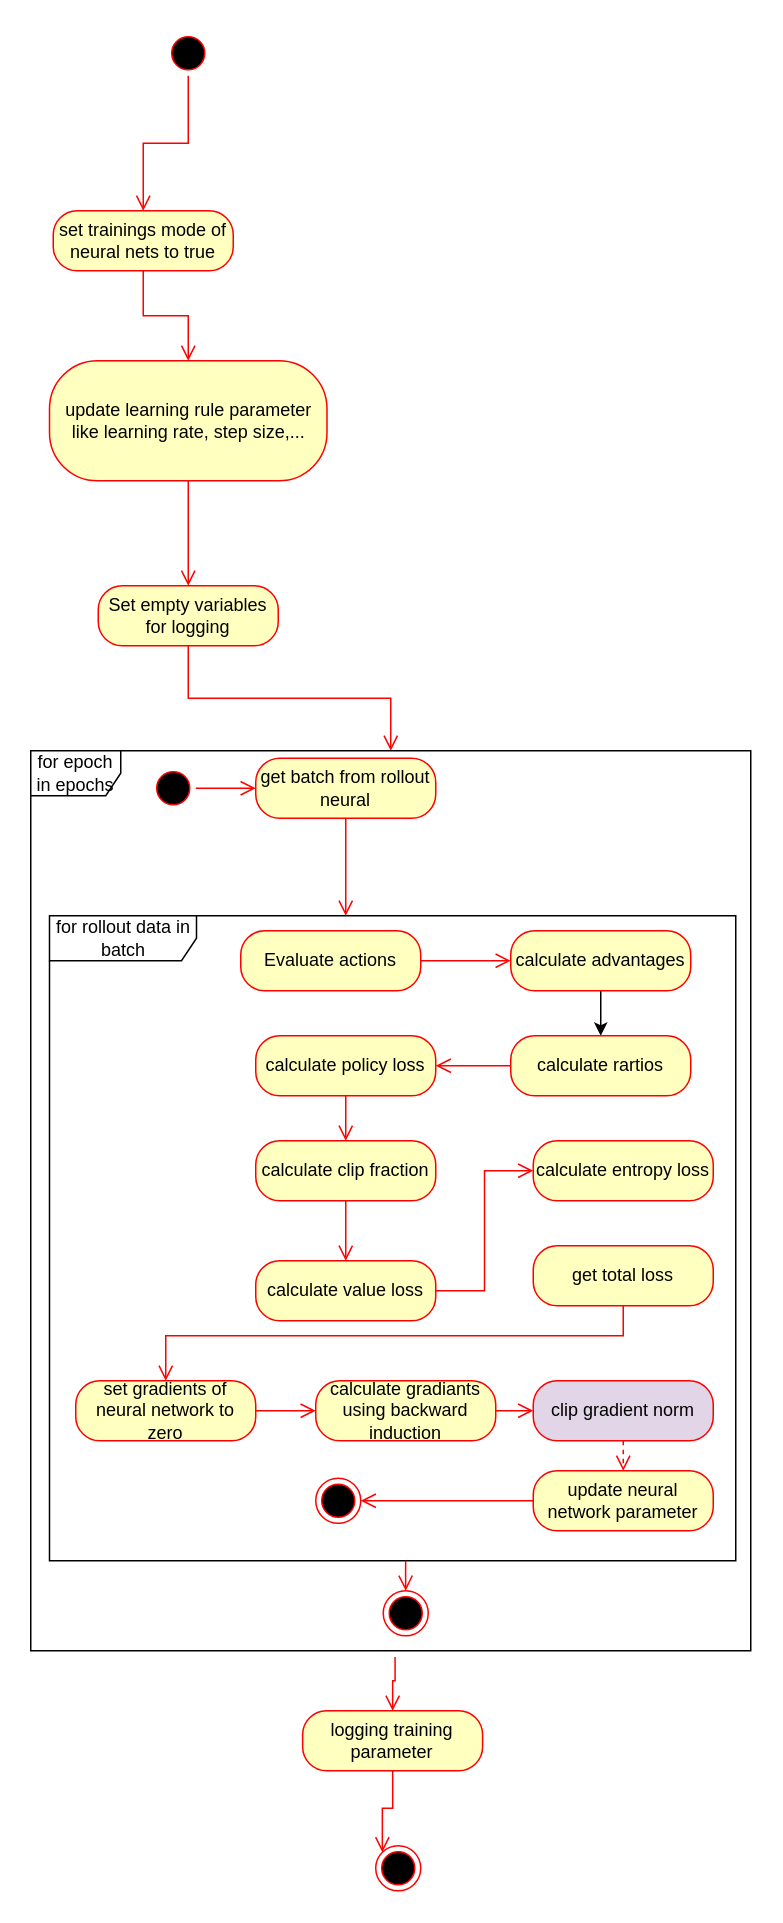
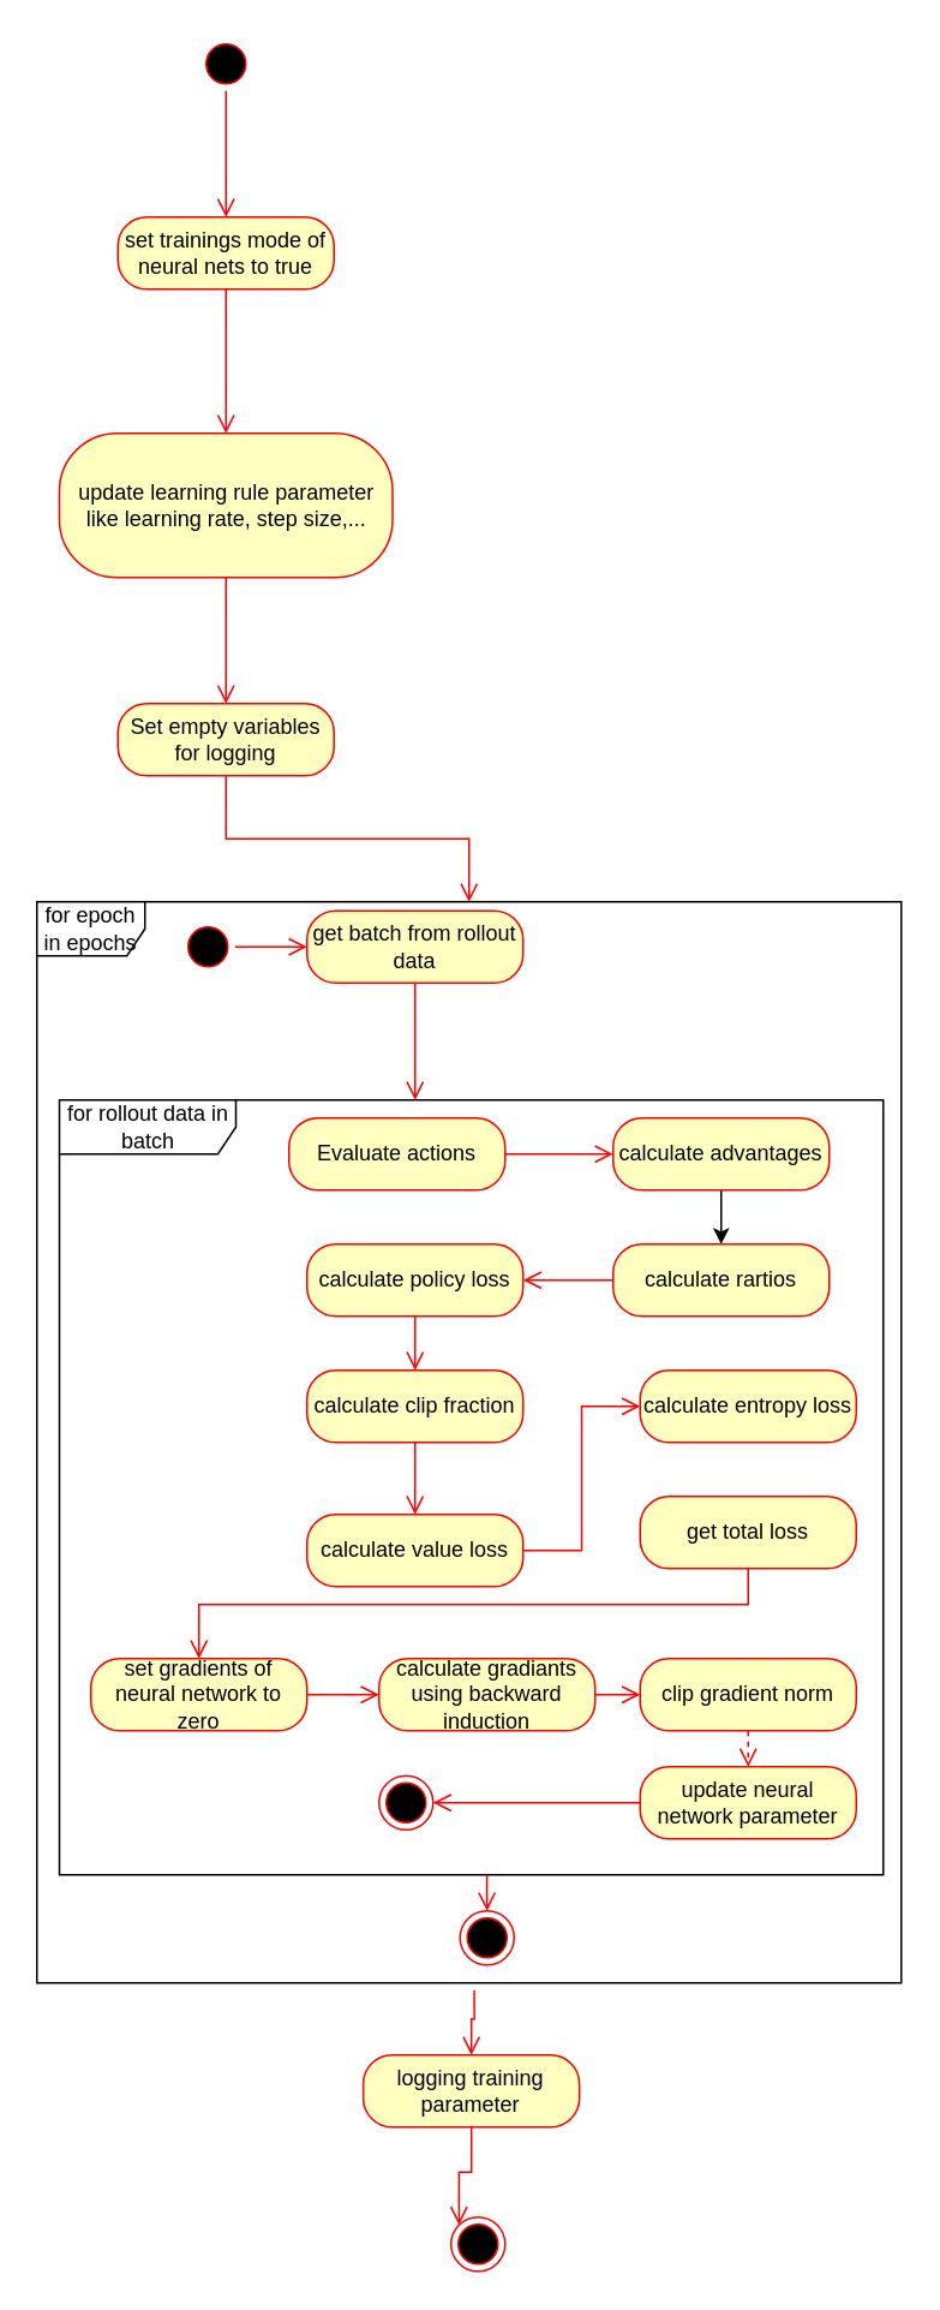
  <mxCell id="0" />
  <mxCell id="1" parent="0" />
  <mxCell id="2" value="" style="ellipse;html=1;shape=startState;fillColor=#000000;strokeColor=#ff0000;" vertex="1" parent="1"><mxGeometry x="110" y="20" width="30" height="30" as="geometry" /></mxCell>
  <mxCell id="3" value="" style="edgeStyle=orthogonalEdgeStyle;html=1;verticalAlign=bottom;endArrow=open;endSize=8;strokeColor=#ff0000;rounded=0;entryX=0.5;entryY=0;entryDx=0;entryDy=0;" edge="1" source="2" parent="1" target="4"><mxGeometry relative="1" as="geometry"><mxPoint x="125" y="110" as="targetPoint" /></mxGeometry></mxCell>
- <mxCell id="4" value="set trainings mode of neural nets to true" style="rounded=1;whiteSpace=wrap;html=1;arcSize=40;fontColor=#000000;fillColor=#ffffc0;strokeColor=#ff0000;" vertex="1" parent="1"><mxGeometry x="35" y="140" width="120" height="40" as="geometry" /></mxCell>
+ <mxCell id="4" value="set trainings mode of neural nets to true" style="rounded=1;whiteSpace=wrap;html=1;arcSize=40;fontColor=#000000;fillColor=#ffffc0;strokeColor=#ff0000;" vertex="1" parent="1"><mxGeometry x="65" y="120" width="120" height="40" as="geometry" /></mxCell>
  <mxCell id="5" value="" style="edgeStyle=orthogonalEdgeStyle;html=1;verticalAlign=bottom;endArrow=open;endSize=8;strokeColor=#ff0000;rounded=0;entryX=0.5;entryY=0;entryDx=0;entryDy=0;" edge="1" source="4" parent="1" target="6"><mxGeometry relative="1" as="geometry"><mxPoint x="125" y="220" as="targetPoint" /></mxGeometry></mxCell>
  <mxCell id="6" value="update learning rule parameter like learning rate, step size,..." style="rounded=1;whiteSpace=wrap;html=1;arcSize=40;fontColor=#000000;fillColor=#ffffc0;strokeColor=#ff0000;" vertex="1" parent="1"><mxGeometry x="32.5" y="240" width="185" height="80" as="geometry" /></mxCell>
  <mxCell id="7" value="" style="edgeStyle=orthogonalEdgeStyle;html=1;verticalAlign=bottom;endArrow=open;endSize=8;strokeColor=#ff0000;rounded=0;" edge="1" source="6" parent="1" target="8"><mxGeometry relative="1" as="geometry"><mxPoint x="125" y="340" as="targetPoint" /></mxGeometry></mxCell>
  <mxCell id="8" value="Set empty variables for logging" style="rounded=1;whiteSpace=wrap;html=1;arcSize=40;fontColor=#000000;fillColor=#ffffc0;strokeColor=#ff0000;" vertex="1" parent="1"><mxGeometry x="65" y="390" width="120" height="40" as="geometry" /></mxCell>
  <mxCell id="9" value="" style="edgeStyle=orthogonalEdgeStyle;html=1;verticalAlign=bottom;endArrow=open;endSize=8;strokeColor=#ff0000;rounded=0;" edge="1" source="8" parent="1" target="10"><mxGeometry relative="1" as="geometry"><mxPoint x="150" y="490" as="targetPoint" /></mxGeometry></mxCell>
  <mxCell id="10" value="for epoch in epochs" style="shape=umlFrame;whiteSpace=wrap;html=1;pointerEvents=0;" vertex="1" parent="1"><mxGeometry x="20" y="500" width="480" height="600" as="geometry" /></mxCell>
  <mxCell id="11" value="" style="ellipse;html=1;shape=startState;fillColor=#000000;strokeColor=#ff0000;" vertex="1" parent="1"><mxGeometry x="100" y="510" width="30" height="30" as="geometry" /></mxCell>
  <mxCell id="12" value="" style="edgeStyle=orthogonalEdgeStyle;html=1;verticalAlign=bottom;endArrow=open;endSize=8;strokeColor=#ff0000;rounded=0;entryX=0;entryY=0.5;entryDx=0;entryDy=0;" edge="1" source="11" parent="1" target="14"><mxGeometry relative="1" as="geometry"><mxPoint x="115" y="600" as="targetPoint" /></mxGeometry></mxCell>
  <mxCell id="13" value="for rollout data in batch" style="shape=umlFrame;whiteSpace=wrap;html=1;pointerEvents=0;width=98;height=30;" vertex="1" parent="1"><mxGeometry x="32.5" y="610" width="457.5" height="430" as="geometry" /></mxCell>
- <mxCell id="14" value="get batch from rollout neural" style="rounded=1;whiteSpace=wrap;html=1;arcSize=40;fontColor=#000000;fillColor=#ffffc0;strokeColor=#ff0000;" vertex="1" parent="1"><mxGeometry x="170" y="505" width="120" height="40" as="geometry" /></mxCell>
+ <mxCell id="14" value="get batch from rollout data" style="rounded=1;whiteSpace=wrap;html=1;arcSize=40;fontColor=#000000;fillColor=#ffffc0;strokeColor=#ff0000;" vertex="1" parent="1"><mxGeometry x="170" y="505" width="120" height="40" as="geometry" /></mxCell>
  <mxCell id="15" value="" style="edgeStyle=orthogonalEdgeStyle;html=1;verticalAlign=bottom;endArrow=open;endSize=8;strokeColor=#ff0000;rounded=0;" edge="1" source="14" parent="1"><mxGeometry relative="1" as="geometry"><mxPoint x="230" y="610" as="targetPoint" /></mxGeometry></mxCell>
  <mxCell id="16" value="Evaluate actions" style="rounded=1;whiteSpace=wrap;html=1;arcSize=40;fontColor=#000000;fillColor=#ffffc0;strokeColor=#ff0000;" vertex="1" parent="1"><mxGeometry x="160" y="620" width="120" height="40" as="geometry" /></mxCell>
  <mxCell id="17" value="" style="edgeStyle=orthogonalEdgeStyle;html=1;verticalAlign=bottom;endArrow=open;endSize=8;strokeColor=#ff0000;rounded=0;entryX=0;entryY=0.5;entryDx=0;entryDy=0;" edge="1" source="16" parent="1" target="19"><mxGeometry relative="1" as="geometry"><mxPoint x="220" y="720" as="targetPoint" /><Array as="points"><mxPoint x="300" y="640" /><mxPoint x="300" y="640" /></Array></mxGeometry></mxCell>
  <mxCell id="18" value="" style="edgeStyle=orthogonalEdgeStyle;rounded=0;orthogonalLoop=1;jettySize=auto;html=1;" edge="1" parent="1" source="19" target="20"><mxGeometry relative="1" as="geometry" /></mxCell>
  <mxCell id="19" value="calculate advantages" style="rounded=1;whiteSpace=wrap;html=1;arcSize=40;fontColor=#000000;fillColor=#ffffc0;strokeColor=#ff0000;" vertex="1" parent="1"><mxGeometry x="340" y="620" width="120" height="40" as="geometry" /></mxCell>
  <mxCell id="20" value="calculate rartios" style="rounded=1;whiteSpace=wrap;html=1;arcSize=40;fontColor=#000000;fillColor=#ffffc0;strokeColor=#ff0000;" vertex="1" parent="1"><mxGeometry x="340" y="690" width="120" height="40" as="geometry" /></mxCell>
  <mxCell id="21" value="" style="edgeStyle=orthogonalEdgeStyle;html=1;verticalAlign=bottom;endArrow=open;endSize=8;strokeColor=#ff0000;rounded=0;entryX=1;entryY=0.5;entryDx=0;entryDy=0;" edge="1" source="20" parent="1" target="22"><mxGeometry relative="1" as="geometry"><mxPoint x="400" y="790" as="targetPoint" /></mxGeometry></mxCell>
  <mxCell id="22" value="calculate policy loss" style="rounded=1;whiteSpace=wrap;html=1;arcSize=40;fontColor=#000000;fillColor=#ffffc0;strokeColor=#ff0000;" vertex="1" parent="1"><mxGeometry x="170" y="690" width="120" height="40" as="geometry" /></mxCell>
  <mxCell id="23" value="" style="edgeStyle=orthogonalEdgeStyle;html=1;verticalAlign=bottom;endArrow=open;endSize=8;strokeColor=#ff0000;rounded=0;entryX=0.5;entryY=0;entryDx=0;entryDy=0;" edge="1" source="22" parent="1" target="24"><mxGeometry relative="1" as="geometry"><mxPoint x="230" y="790" as="targetPoint" /></mxGeometry></mxCell>
  <mxCell id="24" value="calculate clip fraction" style="rounded=1;whiteSpace=wrap;html=1;arcSize=40;fontColor=#000000;fillColor=#ffffc0;strokeColor=#ff0000;" vertex="1" parent="1"><mxGeometry x="170" y="760" width="120" height="40" as="geometry" /></mxCell>
  <mxCell id="25" value="" style="edgeStyle=orthogonalEdgeStyle;html=1;verticalAlign=bottom;endArrow=open;endSize=8;strokeColor=#ff0000;rounded=0;entryX=0.5;entryY=0;entryDx=0;entryDy=0;" edge="1" source="24" parent="1" target="26"><mxGeometry relative="1" as="geometry"><mxPoint x="230" y="900" as="targetPoint" /></mxGeometry></mxCell>
  <mxCell id="26" value="calculate value loss" style="rounded=1;whiteSpace=wrap;html=1;arcSize=40;fontColor=#000000;fillColor=#ffffc0;strokeColor=#ff0000;" vertex="1" parent="1"><mxGeometry x="170" y="840" width="120" height="40" as="geometry" /></mxCell>
  <mxCell id="27" value="" style="edgeStyle=orthogonalEdgeStyle;html=1;verticalAlign=bottom;endArrow=open;endSize=8;strokeColor=#ff0000;rounded=0;entryX=0;entryY=0.5;entryDx=0;entryDy=0;" edge="1" source="26" parent="1" target="28"><mxGeometry relative="1" as="geometry"><mxPoint x="210" y="1030" as="targetPoint" /></mxGeometry></mxCell>
  <mxCell id="28" value="calculate entropy loss" style="rounded=1;whiteSpace=wrap;html=1;arcSize=40;fontColor=#000000;fillColor=#ffffc0;strokeColor=#ff0000;" vertex="1" parent="1"><mxGeometry x="355" y="760" width="120" height="40" as="geometry" /></mxCell>
  <mxCell id="29" value="get total loss" style="rounded=1;whiteSpace=wrap;html=1;arcSize=40;fontColor=#000000;fillColor=#ffffc0;strokeColor=#ff0000;" vertex="1" parent="1"><mxGeometry x="355" y="830" width="120" height="40" as="geometry" /></mxCell>
  <mxCell id="30" value="" style="edgeStyle=orthogonalEdgeStyle;html=1;verticalAlign=bottom;endArrow=open;endSize=8;strokeColor=#ff0000;rounded=0;" edge="1" source="29" parent="1" target="31"><mxGeometry relative="1" as="geometry"><mxPoint x="415" y="970" as="targetPoint" /><Array as="points"><mxPoint x="415" y="890" /><mxPoint x="110" y="890" /></Array></mxGeometry></mxCell>
  <mxCell id="31" value="set gradients of neural network to zero" style="rounded=1;whiteSpace=wrap;html=1;arcSize=40;fontColor=#000000;fillColor=#ffffc0;strokeColor=#ff0000;" vertex="1" parent="1"><mxGeometry x="50" y="920" width="120" height="40" as="geometry" /></mxCell>
  <mxCell id="32" value="" style="edgeStyle=orthogonalEdgeStyle;html=1;verticalAlign=bottom;endArrow=open;endSize=8;strokeColor=#ff0000;rounded=0;entryX=0;entryY=0.5;entryDx=0;entryDy=0;" edge="1" source="31" parent="1" target="33"><mxGeometry relative="1" as="geometry"><mxPoint x="280" y="1010" as="targetPoint" /></mxGeometry></mxCell>
  <mxCell id="33" value="calculate gradiants using backward induction" style="rounded=1;whiteSpace=wrap;html=1;arcSize=40;fontColor=#000000;fillColor=#ffffc0;strokeColor=#ff0000;" vertex="1" parent="1"><mxGeometry x="210" y="920" width="120" height="40" as="geometry" /></mxCell>
  <mxCell id="34" value="" style="edgeStyle=orthogonalEdgeStyle;html=1;verticalAlign=bottom;endArrow=open;endSize=8;strokeColor=#ff0000;rounded=0;entryX=0;entryY=0.5;entryDx=0;entryDy=0;" edge="1" source="33" parent="1" target="35"><mxGeometry relative="1" as="geometry"><mxPoint x="390" y="1020" as="targetPoint" /></mxGeometry></mxCell>
- <mxCell id="35" value="clip gradient norm" style="rounded=1;whiteSpace=wrap;html=1;arcSize=40;fontColor=#000000;fillColor=#e1d5e7;strokeColor=#ff0000;" vertex="1" parent="1"><mxGeometry x="355" y="920" width="120" height="40" as="geometry" /></mxCell>
+ <mxCell id="35" value="clip gradient norm" style="rounded=1;whiteSpace=wrap;html=1;arcSize=40;fontColor=#000000;fillColor=#ffffc0;strokeColor=#ff0000;" vertex="1" parent="1"><mxGeometry x="355" y="920" width="120" height="40" as="geometry" /></mxCell>
  <mxCell id="36" value="" style="edgeStyle=orthogonalEdgeStyle;html=1;verticalAlign=bottom;endArrow=open;endSize=8;strokeColor=#ff0000;rounded=0;entryX=0.5;entryY=0;entryDx=0;entryDy=0;dashed=1;" edge="1" source="35" parent="1" target="37"><mxGeometry relative="1" as="geometry"><mxPoint x="510" y="1020" as="targetPoint" /></mxGeometry></mxCell>
  <mxCell id="37" value="update neural network parameter" style="rounded=1;whiteSpace=wrap;html=1;arcSize=40;fontColor=#000000;fillColor=#ffffc0;strokeColor=#ff0000;" vertex="1" parent="1"><mxGeometry x="355" y="980" width="120" height="40" as="geometry" /></mxCell>
  <mxCell id="38" value="" style="edgeStyle=orthogonalEdgeStyle;html=1;verticalAlign=bottom;endArrow=open;endSize=8;strokeColor=#ff0000;rounded=0;entryX=1;entryY=0.5;entryDx=0;entryDy=0;" edge="1" source="37" parent="1" target="39"><mxGeometry relative="1" as="geometry"><mxPoint x="415" y="1080" as="targetPoint" /></mxGeometry></mxCell>
  <mxCell id="39" value="" style="ellipse;html=1;shape=endState;fillColor=#000000;strokeColor=#ff0000;" vertex="1" parent="1"><mxGeometry x="210" y="985" width="30" height="30" as="geometry" /></mxCell>
  <mxCell id="40" value="" style="ellipse;html=1;shape=endState;fillColor=#000000;strokeColor=#ff0000;" vertex="1" parent="1"><mxGeometry x="255" y="1060" width="30" height="30" as="geometry" /></mxCell>
  <mxCell id="41" value="" style="edgeStyle=orthogonalEdgeStyle;html=1;verticalAlign=bottom;endArrow=open;endSize=8;strokeColor=#ff0000;rounded=0;entryX=0.5;entryY=0;entryDx=0;entryDy=0;exitX=0.519;exitY=1;exitDx=0;exitDy=0;exitPerimeter=0;" edge="1" parent="1" source="13" target="40"><mxGeometry relative="1" as="geometry"><mxPoint x="250" y="1010" as="targetPoint" /><mxPoint x="365" y="1010" as="sourcePoint" /></mxGeometry></mxCell>
  <mxCell id="42" value="logging training parameter" style="rounded=1;whiteSpace=wrap;html=1;arcSize=40;fontColor=#000000;fillColor=#ffffc0;strokeColor=#ff0000;" vertex="1" parent="1"><mxGeometry x="201.25" y="1140" width="120" height="40" as="geometry" /></mxCell>
  <mxCell id="43" value="" style="edgeStyle=orthogonalEdgeStyle;html=1;verticalAlign=bottom;endArrow=open;endSize=8;strokeColor=#ff0000;rounded=0;entryX=0;entryY=0;entryDx=0;entryDy=0;" edge="1" source="42" parent="1" target="45"><mxGeometry relative="1" as="geometry"><mxPoint x="261" y="1220" as="targetPoint" /></mxGeometry></mxCell>
  <mxCell id="44" value="" style="edgeStyle=orthogonalEdgeStyle;html=1;verticalAlign=bottom;endArrow=open;endSize=8;strokeColor=#ff0000;rounded=0;entryX=0.5;entryY=0;entryDx=0;entryDy=0;exitX=0.506;exitY=1.007;exitDx=0;exitDy=0;exitPerimeter=0;" edge="1" parent="1" source="10" target="42"><mxGeometry relative="1" as="geometry"><mxPoint x="360" y="1080" as="targetPoint" /><mxPoint x="360" y="1060" as="sourcePoint" /></mxGeometry></mxCell>
  <mxCell id="45" value="" style="ellipse;html=1;shape=endState;fillColor=#000000;strokeColor=#ff0000;" vertex="1" parent="1"><mxGeometry x="250" y="1230" width="30" height="30" as="geometry" /></mxCell>
